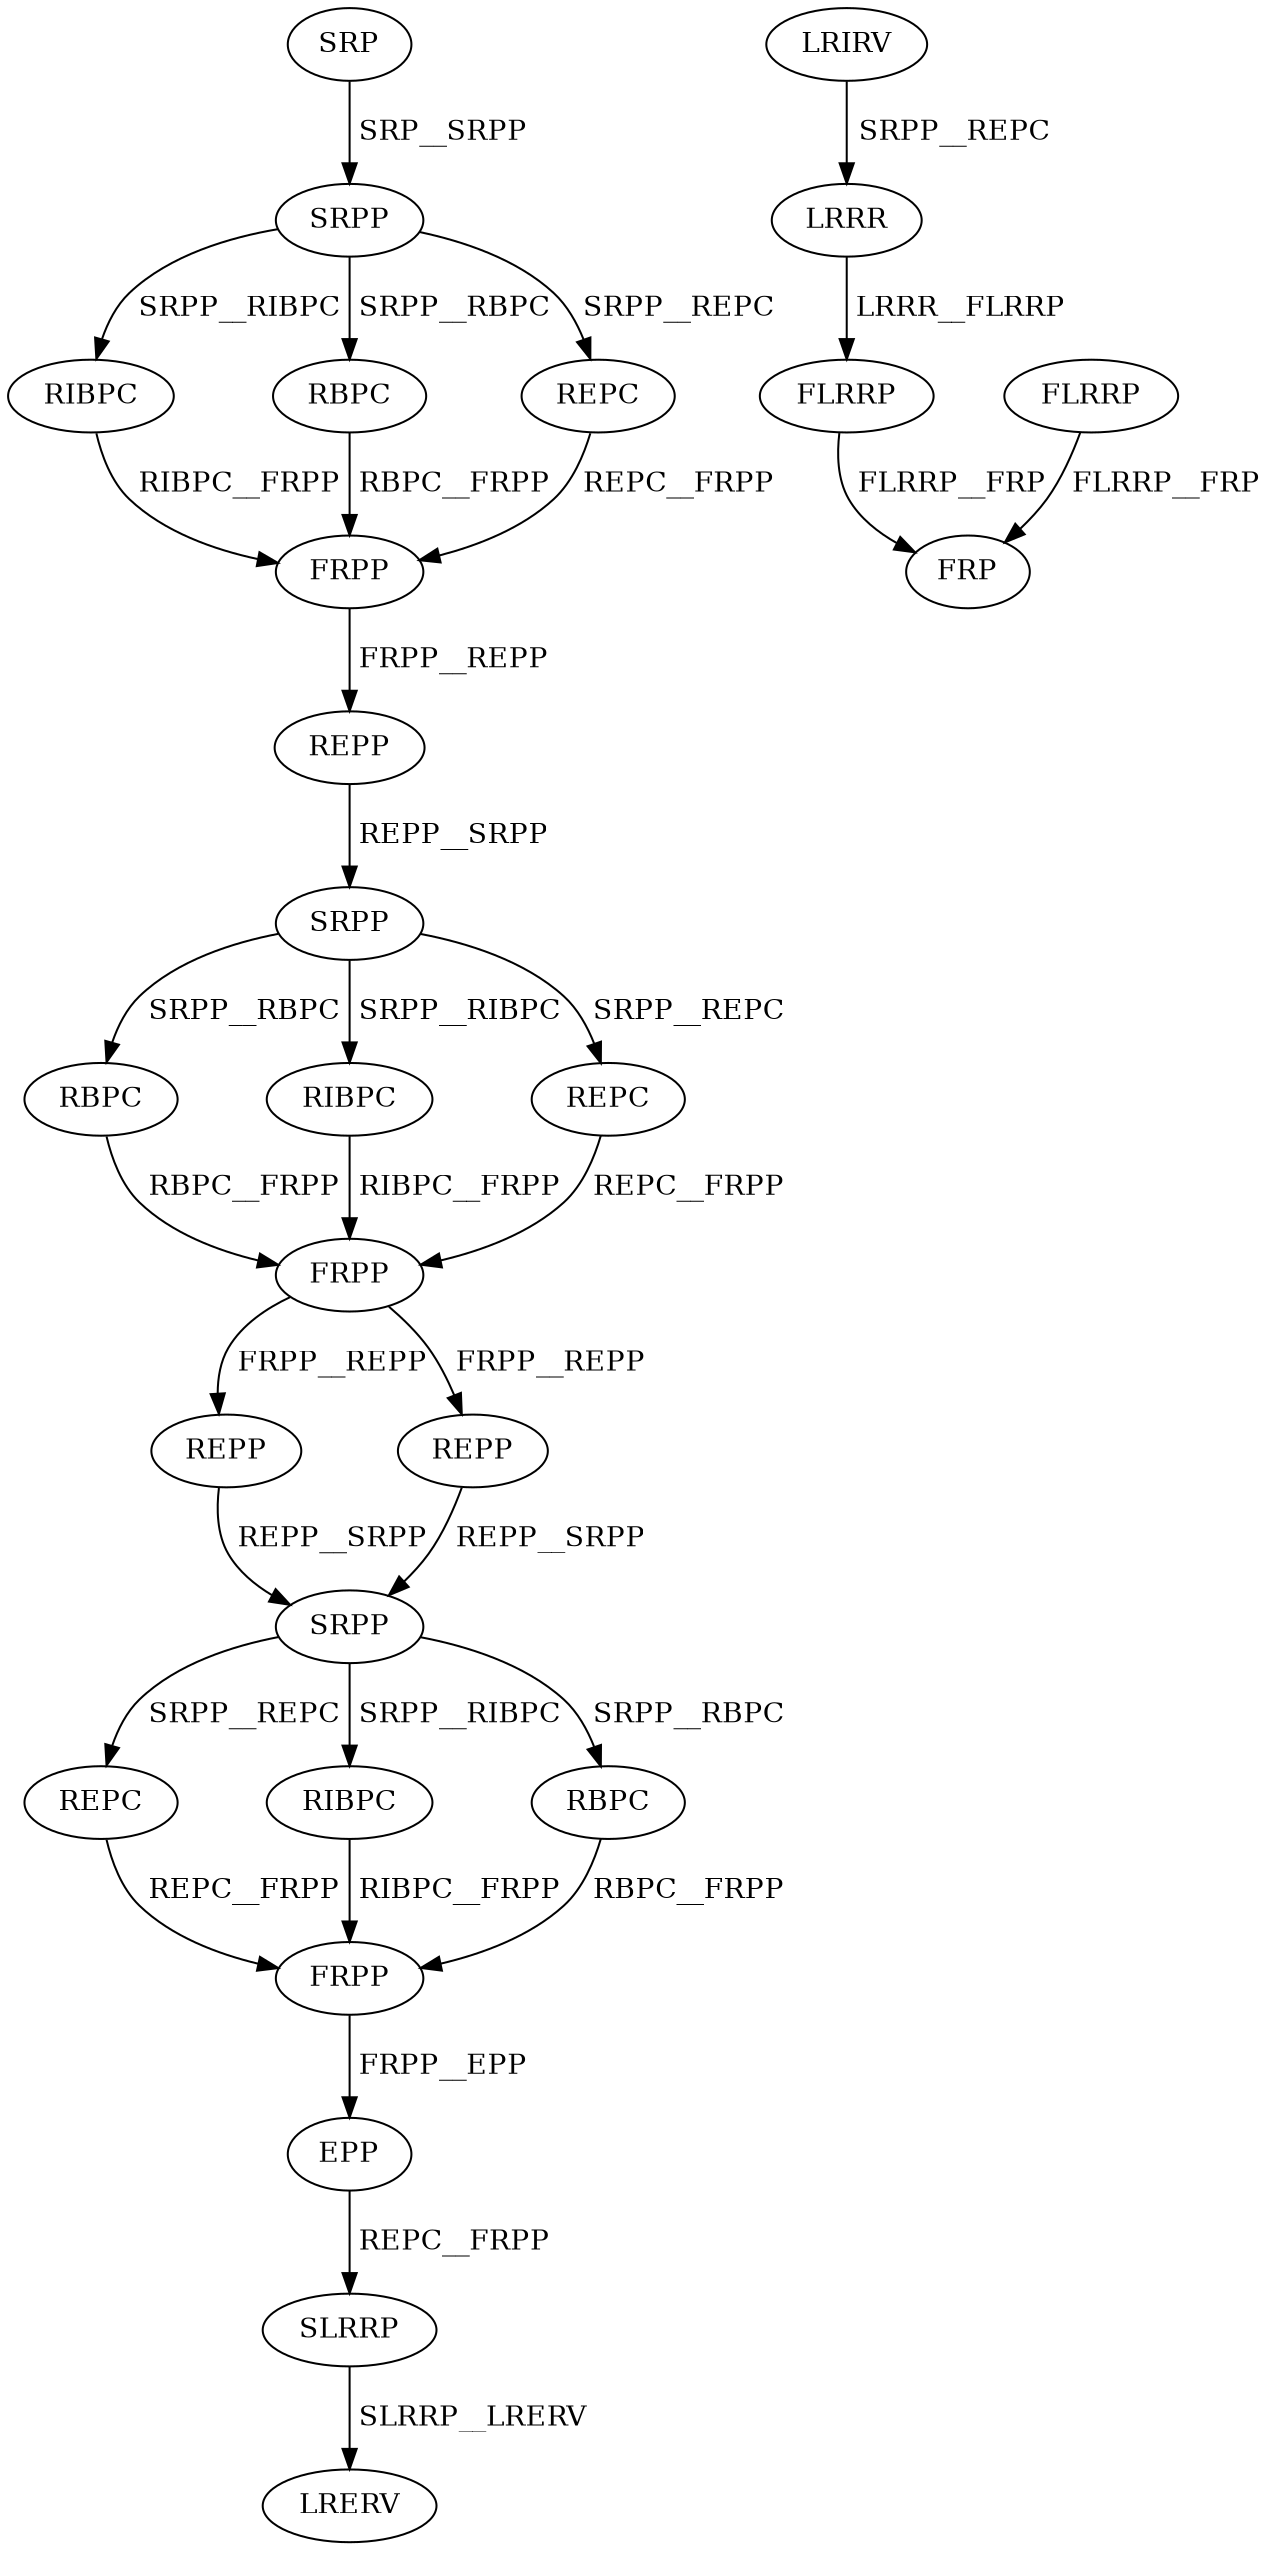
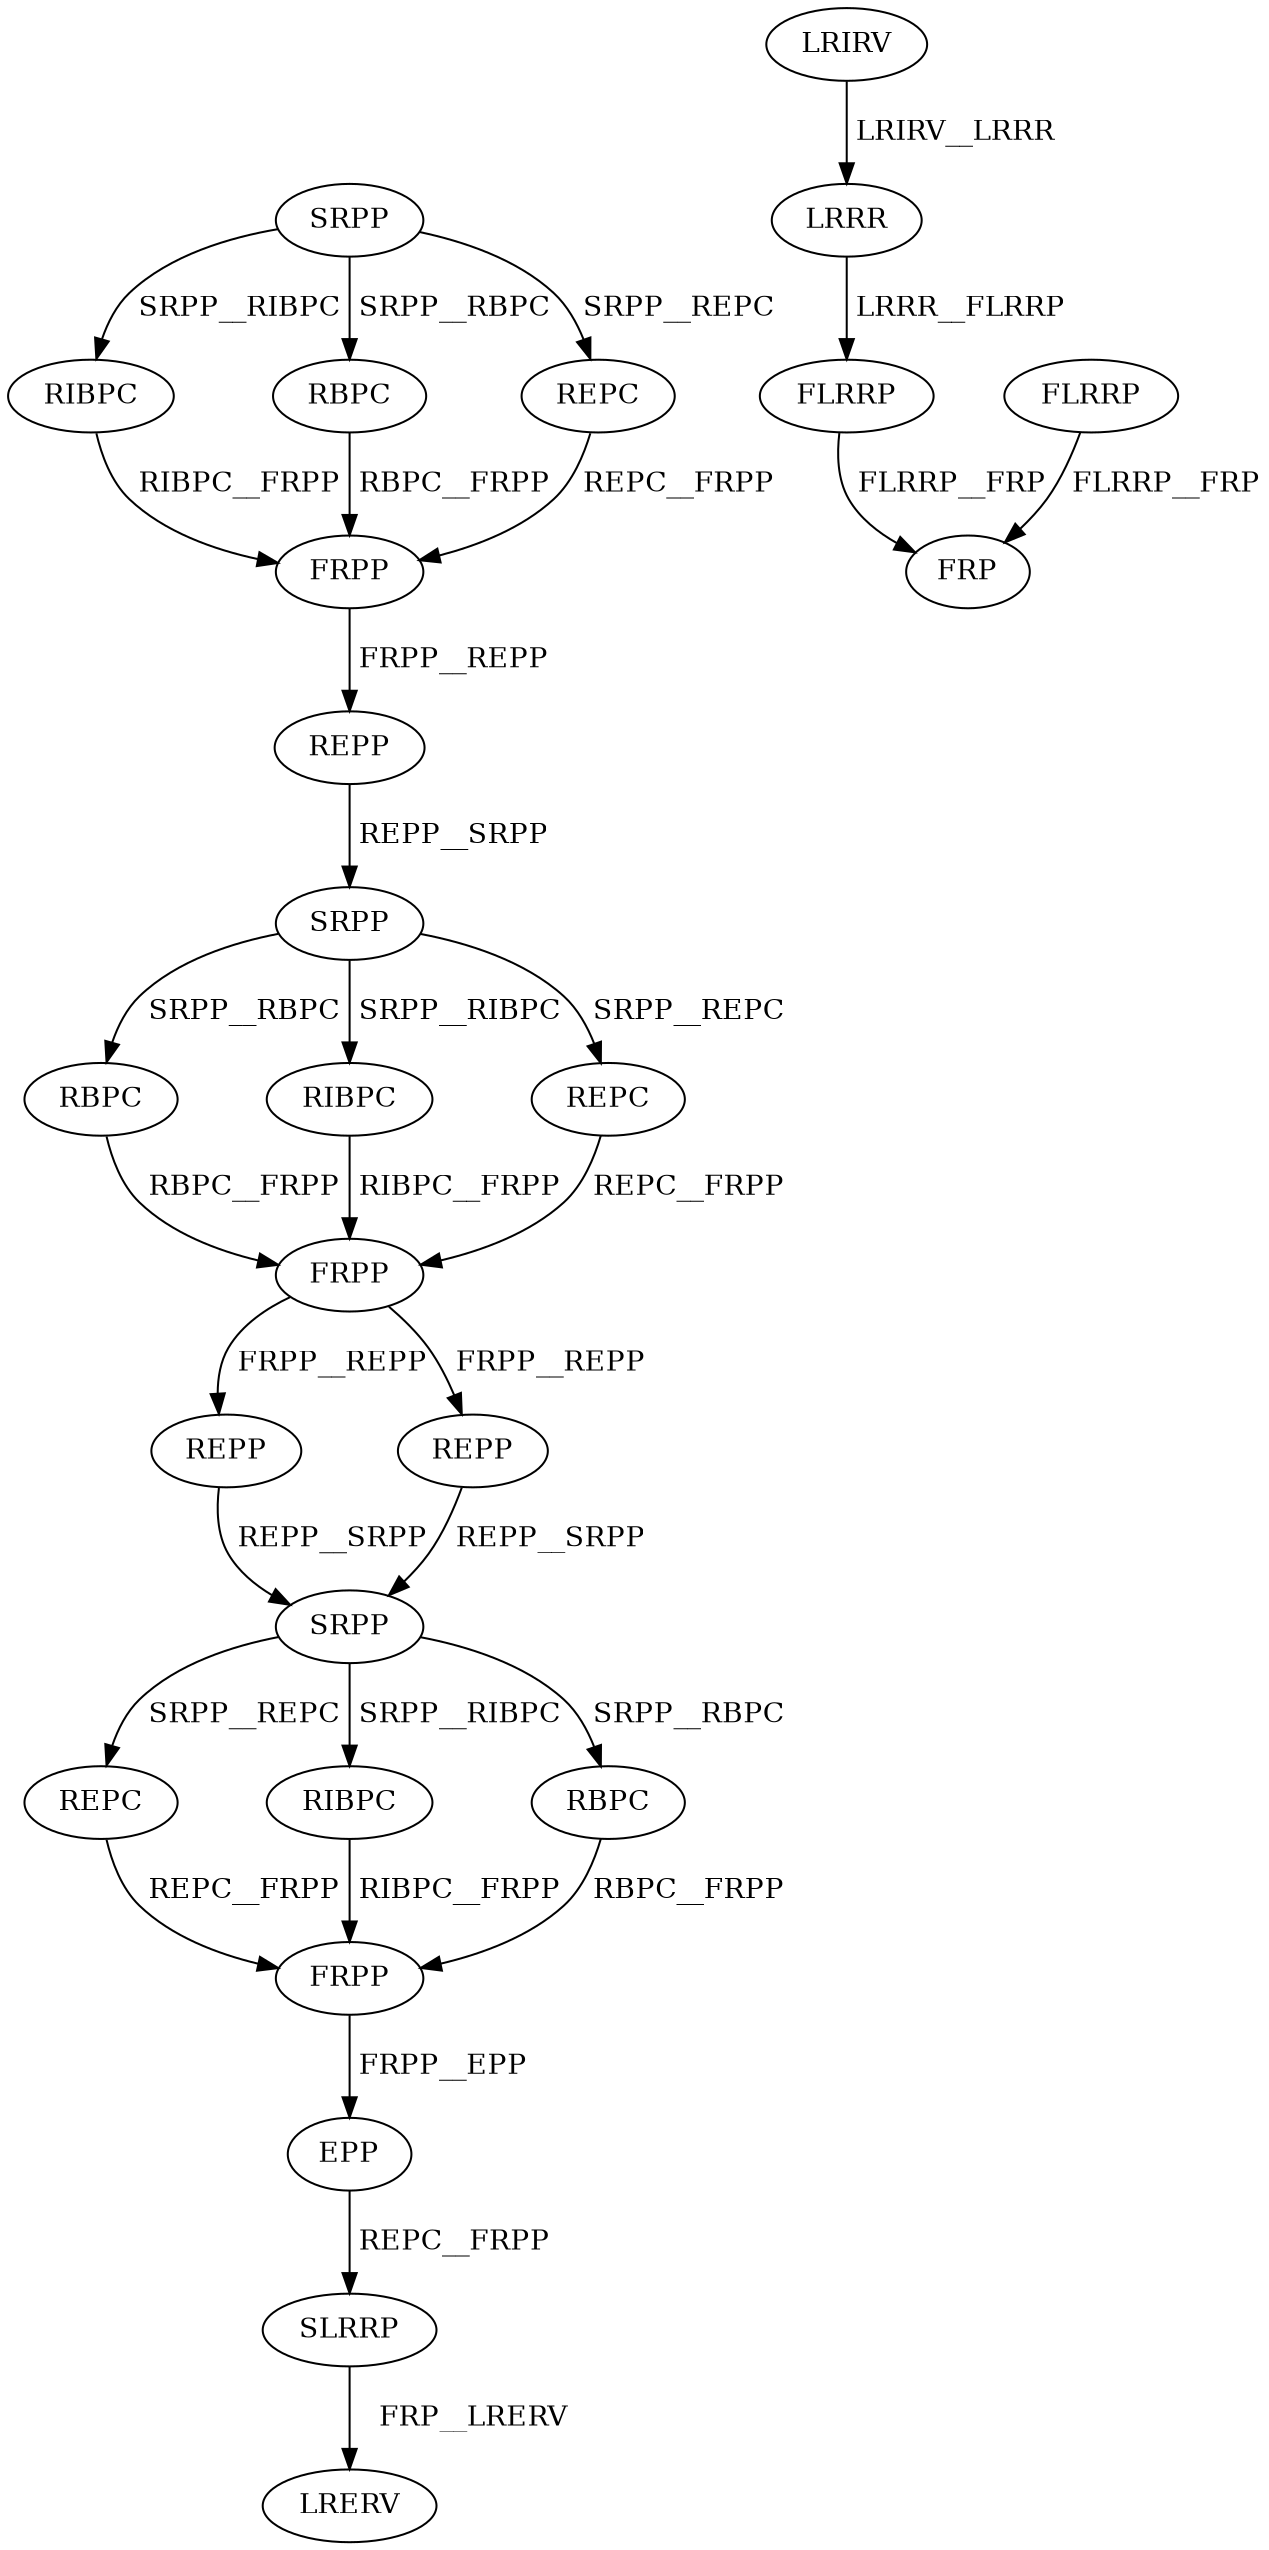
  digraph {
    node [color=black fontcolor=black]
    edge [color=black fontcolor=black]
-   n1 [label=SRP]
    n2 [label=SRPP]
    n3 [label=RIBPC]
    n4 [label=RBPC]
    n5 [label=REPC]
    n6 [label=FRPP]
    n7 [label=REPP]
    n8 [label=SRPP]
    n9 [label=RBPC]
    n10 [label=RIBPC]
    n11 [label=REPC]
    n12 [label=FRPP]
    n13 [label=REPP]
    n14 [label=REPP]
    n15 [label=SRPP]
    n16 [label=REPC]
    n17 [label=RIBPC]
    n18 [label=RBPC]
    n19 [label=FRPP]
    n20 [label=EPP]
    n21 [label=SLRRP]
    n22 [label=LRERV]
    n23 [label=LRIRV]
    n24 [label=LRRR]
    n25 [label=FLRRP]
    n26 [label=FLRRP]
    n27 [label=FRP]
-   n1 -> n2 [label=" SRP__SRPP"]
    n2 -> n3 [label=" SRPP__RIBPC"]
    n2 -> n4 [label=" SRPP__RBPC"]
    n2 -> n5 [label=" SRPP__REPC"]
    n3 -> n6 [label=" RIBPC__FRPP"]
    n4 -> n6 [label=" RBPC__FRPP"]
    n5 -> n6 [label=" REPC__FRPP"]
    n6 -> n7 [label=" FRPP__REPP"]
    n7 -> n8 [label=" REPP__SRPP"]
    n8 -> n9 [label=" SRPP__RBPC"]
    n8 -> n10 [label=" SRPP__RIBPC"]
    n8 -> n11 [label=" SRPP__REPC"]
    n9 -> n12 [label=" RBPC__FRPP"]
    n10 -> n12 [label=" RIBPC__FRPP"]
    n11 -> n12 [label=" REPC__FRPP"]
    n12 -> n13 [label=" FRPP__REPP"]
    n12 -> n14 [label=" FRPP__REPP"]
    n13 -> n15 [label=" REPP__SRPP"]
    n14 -> n15 [label=" REPP__SRPP"]
    n15 -> n16 [label=" SRPP__REPC"]
    n15 -> n17 [label=" SRPP__RIBPC"]
    n15 -> n18 [label=" SRPP__RBPC"]
    n16 -> n19 [label=" REPC__FRPP"]
    n17 -> n19 [label=" RIBPC__FRPP"]
    n18 -> n19 [label=" RBPC__FRPP"]
    n19 -> n20 [label=" FRPP__EPP"]
    n20 -> n21 [label=" REPC__FRPP"]
-   n21 -> n22 [label=" SLRRP__LRERV"]
-   n23 -> n24 [label=" SRPP__REPC"]
+   n21 -> n22 [label=" FRP__LRERV"]
+   n23 -> n24 [label=" LRIRV__LRRR"]
    n24 -> n25 [label=" LRRR__FLRRP"]
    n25 -> n27 [label=" FLRRP__FRP"]
    n26 -> n27 [label=" FLRRP__FRP"]
  }
